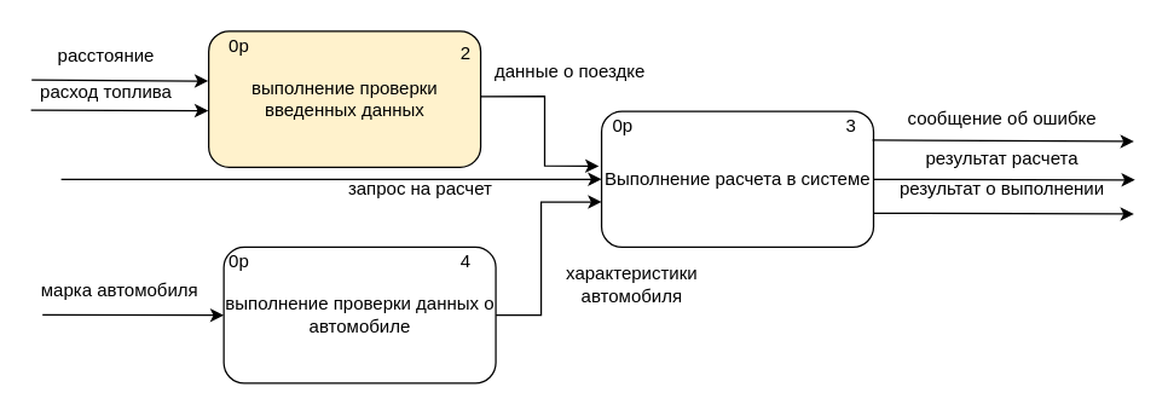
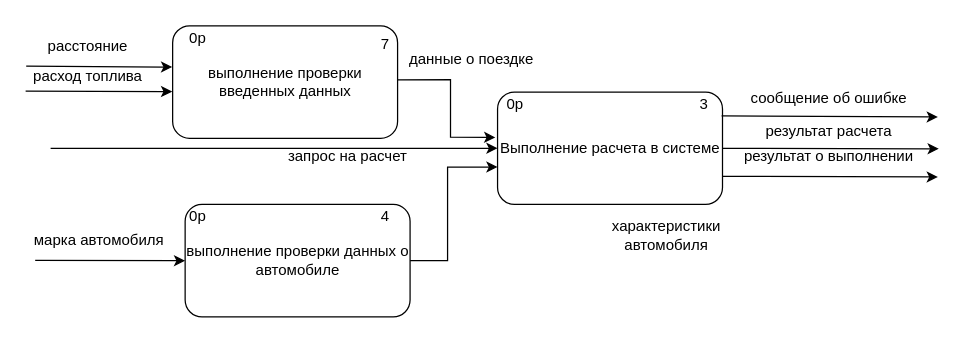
  <mxCell id="0" />
  <mxCell id="1" parent="0" />
  <mxCell id="2" value="Выполнение расчета в системе" style="rounded=1;whiteSpace=wrap;html=1;" parent="1" vertex="1"><mxGeometry x="397.65" y="73" width="180" height="90" as="geometry" /></mxCell>
  <mxCell id="3" value="" style="endArrow=classic;html=1;rounded=0;entryX=-0.002;entryY=0.367;entryDx=0;entryDy=0;entryPerimeter=0;" parent="1" target="22" edge="1"><mxGeometry width="50" height="50" relative="1" as="geometry"><mxPoint x="20.48" y="52.35" as="sourcePoint" /><mxPoint x="160.3" y="52.24" as="targetPoint" /></mxGeometry></mxCell>
  <mxCell id="4" value="расстояние" style="text;html=1;strokeColor=none;fillColor=none;align=center;verticalAlign=middle;whiteSpace=wrap;rounded=0;" parent="1" vertex="1"><mxGeometry x="40.48" y="32.35" width="60" height="10" as="geometry" /></mxCell>
  <mxCell id="5" value="" style="endArrow=classic;html=1;rounded=0;entryX=-0.002;entryY=0.585;entryDx=0;entryDy=0;entryPerimeter=0;" parent="1" target="22" edge="1"><mxGeometry width="50" height="50" relative="1" as="geometry"><mxPoint x="20" y="72.35" as="sourcePoint" /><mxPoint x="160.3" y="72.31" as="targetPoint" /></mxGeometry></mxCell>
  <mxCell id="6" value="расход топлива" style="text;html=1;strokeColor=none;fillColor=none;align=center;verticalAlign=middle;whiteSpace=wrap;rounded=0;" parent="1" vertex="1"><mxGeometry x="25.48" y="52.35" width="90" height="17" as="geometry" /></mxCell>
  <mxCell id="7" value="" style="endArrow=classic;html=1;rounded=0;entryX=0;entryY=0.5;entryDx=0;entryDy=0;" parent="1" target="17" edge="1"><mxGeometry width="50" height="50" relative="1" as="geometry"><mxPoint x="27.65" y="207.71" as="sourcePoint" /><mxPoint x="157.65" y="207.71" as="targetPoint" /></mxGeometry></mxCell>
  <mxCell id="8" value="&lt;div&gt;марка автомобиля&lt;/div&gt;" style="text;html=1;strokeColor=none;fillColor=none;align=center;verticalAlign=middle;whiteSpace=wrap;rounded=0;" parent="1" vertex="1"><mxGeometry x="25.48" y="183" width="107.83" height="17" as="geometry" /></mxCell>
  <mxCell id="9" value="" style="endArrow=classic;html=1;rounded=0;exitX=0.996;exitY=0.213;exitDx=0;exitDy=0;exitPerimeter=0;" parent="1" source="2" edge="1"><mxGeometry width="50" height="50" relative="1" as="geometry"><mxPoint x="540" y="93" as="sourcePoint" /><mxPoint x="750" y="93" as="targetPoint" /></mxGeometry></mxCell>
  <mxCell id="10" value="сообщение об ошибке" style="text;html=1;strokeColor=none;fillColor=none;align=center;verticalAlign=middle;whiteSpace=wrap;rounded=0;" parent="1" vertex="1"><mxGeometry x="597.65" y="63" width="130" height="30" as="geometry" /></mxCell>
  <mxCell id="11" value="" style="endArrow=classic;html=1;rounded=0;entryX=0;entryY=0.667;entryDx=0;entryDy=0;exitX=1;exitY=0.5;exitDx=0;exitDy=0;entryPerimeter=0;" parent="1" source="17" target="2" edge="1"><mxGeometry width="50" height="50" relative="1" as="geometry"><mxPoint x="457.65" y="253" as="sourcePoint" /><mxPoint x="507.65" y="203" as="targetPoint" /><Array as="points"><mxPoint x="357.65" y="208" /><mxPoint x="357.65" y="133" /></Array></mxGeometry></mxCell>
- <mxCell id="12" value="характеристики автомобиля" style="text;html=1;strokeColor=none;fillColor=none;align=center;verticalAlign=middle;whiteSpace=wrap;rounded=0;" parent="1" vertex="1"><mxGeometry x="367.65" y="173" width="100" height="30" as="geometry" /></mxCell>
+ <mxCell id="12" value="характеристики автомобиля" style="text;html=1;strokeColor=none;fillColor=none;align=center;verticalAlign=middle;whiteSpace=wrap;rounded=0;" parent="1" vertex="1"><mxGeometry x="482.65" y="173" width="100" height="30" as="geometry" /></mxCell>
  <mxCell id="13" value="результат расчета" style="text;html=1;strokeColor=none;fillColor=none;align=center;verticalAlign=middle;whiteSpace=wrap;rounded=0;" parent="1" vertex="1"><mxGeometry x="597.65" y="90" width="130" height="30" as="geometry" /></mxCell>
  <mxCell id="14" value="" style="endArrow=classic;html=1;rounded=0;" parent="1" source="2" edge="1"><mxGeometry width="50" height="50" relative="1" as="geometry"><mxPoint x="535" y="117.59" as="sourcePoint" /><mxPoint x="750.72" y="118.42" as="targetPoint" /></mxGeometry></mxCell>
  <mxCell id="15" value="" style="endArrow=classic;html=1;rounded=0;exitX=1;exitY=0.75;exitDx=0;exitDy=0;" parent="1" edge="1" source="2"><mxGeometry width="50" height="50" relative="1" as="geometry"><mxPoint x="535" y="143.004" as="sourcePoint" /><mxPoint x="750" y="141" as="targetPoint" /></mxGeometry></mxCell>
  <mxCell id="16" value="результат о выполнении" style="text;html=1;strokeColor=none;fillColor=none;align=center;verticalAlign=middle;whiteSpace=wrap;rounded=0;" parent="1" vertex="1"><mxGeometry x="582.65" y="110" width="160" height="30" as="geometry" /></mxCell>
  <mxCell id="17" value="выполнение проверки данных о автомобиле " style="rounded=1;whiteSpace=wrap;html=1;" parent="1" vertex="1"><mxGeometry x="147.65" y="163" width="180" height="90" as="geometry" /></mxCell>
  <mxCell id="18" value="0р" style="text;html=1;strokeColor=none;fillColor=none;align=center;verticalAlign=middle;whiteSpace=wrap;rounded=0;" parent="1" vertex="1"><mxGeometry x="391.65" y="73" width="40" height="20" as="geometry" /></mxCell>
  <mxCell id="19" value="0р" style="text;html=1;strokeColor=none;fillColor=none;align=center;verticalAlign=middle;whiteSpace=wrap;rounded=0;" parent="1" vertex="1"><mxGeometry x="137.65" y="163" width="40" height="20" as="geometry" /></mxCell>
  <mxCell id="20" value="4" style="text;html=1;strokeColor=none;fillColor=none;align=center;verticalAlign=middle;whiteSpace=wrap;rounded=0;" parent="1" vertex="1"><mxGeometry x="287.65" y="163" width="40" height="20" as="geometry" /></mxCell>
  <mxCell id="21" value="3" style="text;html=1;strokeColor=none;fillColor=none;align=center;verticalAlign=middle;whiteSpace=wrap;rounded=0;" parent="1" vertex="1"><mxGeometry x="542.65" y="73" width="40" height="20" as="geometry" /></mxCell>
- <mxCell id="22" value="выполнение проверки введенных данных" style="rounded=1;whiteSpace=wrap;html=1;fillColor=#fff2cc;" vertex="1" parent="1"><mxGeometry x="137.65" y="20" width="180" height="90" as="geometry" /></mxCell>
+ <mxCell id="22" value="выполнение проверки введенных данных" style="rounded=1;whiteSpace=wrap;html=1;" vertex="1" parent="1"><mxGeometry x="137.65" y="20" width="180" height="90" as="geometry" /></mxCell>
  <mxCell id="23" value="" style="endArrow=classic;html=1;rounded=0;entryX=-0.01;entryY=0.404;entryDx=0;entryDy=0;entryPerimeter=0;exitX=0.001;exitY=1.028;exitDx=0;exitDy=0;exitPerimeter=0;" edge="1" parent="1" source="24" target="2"><mxGeometry width="50" height="50" relative="1" as="geometry"><mxPoint x="320" y="63" as="sourcePoint" /><mxPoint x="400" y="3" as="targetPoint" /><Array as="points"><mxPoint x="360" y="63" /><mxPoint x="360" y="109" /></Array></mxGeometry></mxCell>
  <mxCell id="24" value="данные о поездке" style="text;html=1;strokeColor=none;fillColor=none;align=center;verticalAlign=middle;whiteSpace=wrap;rounded=0;" vertex="1" parent="1"><mxGeometry x="317.65" y="32.35" width="118" height="30" as="geometry" /></mxCell>
- <mxCell id="25" value="2" style="text;html=1;strokeColor=none;fillColor=none;align=center;verticalAlign=middle;whiteSpace=wrap;rounded=0;" vertex="1" parent="1"><mxGeometry x="278" y="20" width="60" height="30" as="geometry" /></mxCell>
+ <mxCell id="25" value="7" style="text;html=1;strokeColor=none;fillColor=none;align=center;verticalAlign=middle;whiteSpace=wrap;rounded=0;" vertex="1" parent="1"><mxGeometry x="278" y="20" width="60" height="30" as="geometry" /></mxCell>
  <mxCell id="26" value="0р" style="text;html=1;strokeColor=none;fillColor=none;align=center;verticalAlign=middle;whiteSpace=wrap;rounded=0;" vertex="1" parent="1"><mxGeometry x="137.65" y="20" width="40" height="20" as="geometry" /></mxCell>
  <mxCell id="27" value="" style="endArrow=classic;html=1;rounded=0;entryX=0;entryY=0.5;entryDx=0;entryDy=0;" edge="1" parent="1" target="2"><mxGeometry width="50" height="50" relative="1" as="geometry"><mxPoint x="40" y="118" as="sourcePoint" /><mxPoint x="90" y="83" as="targetPoint" /></mxGeometry></mxCell>
  <mxCell id="28" value="запрос на расчет" style="text;html=1;strokeColor=none;fillColor=none;align=center;verticalAlign=middle;whiteSpace=wrap;rounded=0;" vertex="1" parent="1"><mxGeometry x="227.65" y="110" width="100" height="30" as="geometry" /></mxCell>
